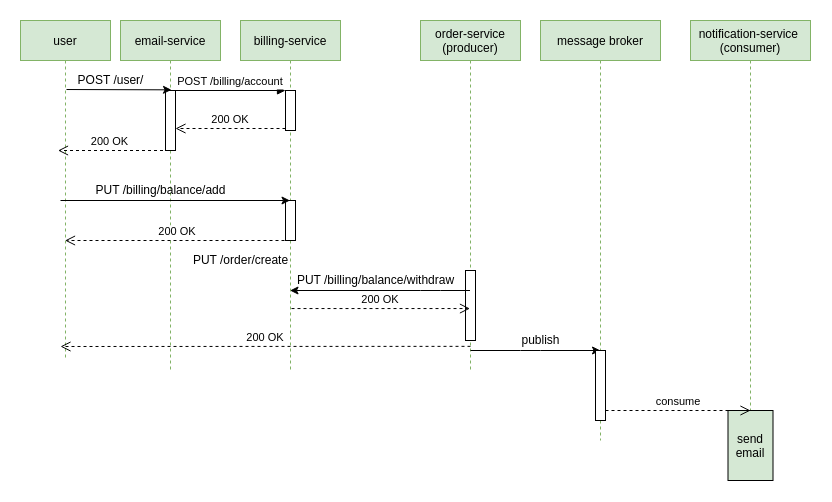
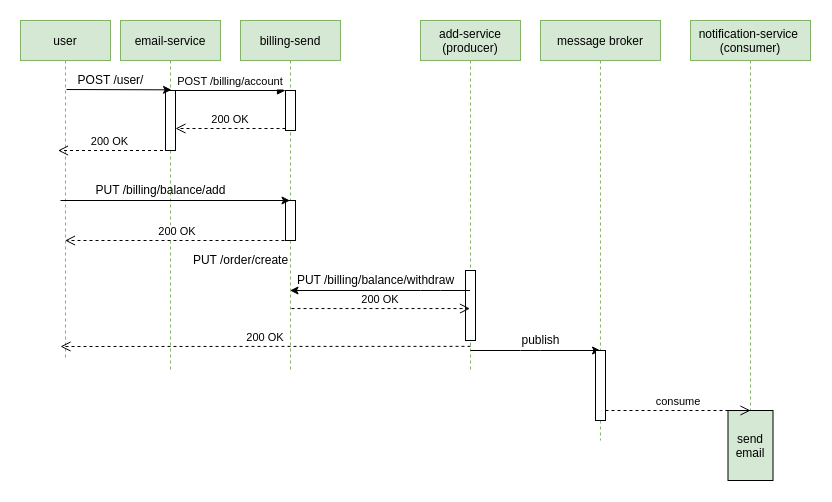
  <mxCell id="0" />
  <mxCell id="1" parent="0" />
  <mxCell id="2" value="email-service" style="shape=umlLifeline;perimeter=lifelinePerimeter;container=1;collapsible=0;recursiveResize=0;rounded=0;shadow=0;strokeWidth=1;fillColor=#d5e8d4;strokeColor=#82b366;" parent="1" vertex="1"><mxGeometry x="120" y="20" width="100" height="350" as="geometry" /></mxCell>
  <mxCell id="3" value="" style="points=[];perimeter=orthogonalPerimeter;rounded=0;shadow=0;strokeWidth=1;" parent="2" vertex="1"><mxGeometry x="45" y="70" width="10" height="60" as="geometry" /></mxCell>
- <mxCell id="4" value="billing-service" style="shape=umlLifeline;perimeter=lifelinePerimeter;container=1;collapsible=0;recursiveResize=0;rounded=0;shadow=0;strokeWidth=1;fillColor=#d5e8d4;strokeColor=#82b366;" parent="1" vertex="1"><mxGeometry x="240" y="20" width="100" height="350" as="geometry" /></mxCell>
+ <mxCell id="4" value="billing-send" style="shape=umlLifeline;perimeter=lifelinePerimeter;container=1;collapsible=0;recursiveResize=0;rounded=0;shadow=0;strokeWidth=1;fillColor=#d5e8d4;strokeColor=#82b366;" parent="1" vertex="1"><mxGeometry x="240" y="20" width="100" height="350" as="geometry" /></mxCell>
  <mxCell id="5" value="" style="points=[];perimeter=orthogonalPerimeter;rounded=0;shadow=0;strokeWidth=1;" parent="4" vertex="1"><mxGeometry x="45" y="70" width="10" height="40" as="geometry" /></mxCell>
  <mxCell id="6" value="" style="points=[];perimeter=orthogonalPerimeter;rounded=0;shadow=0;strokeWidth=1;" vertex="1" parent="4"><mxGeometry x="45" y="180" width="10" height="40" as="geometry" /></mxCell>
  <mxCell id="7" value="200 OK" style="verticalAlign=bottom;endArrow=open;dashed=1;endSize=8;exitX=0;exitY=0.95;shadow=0;strokeWidth=1;" parent="1" source="5" target="3" edge="1"><mxGeometry relative="1" as="geometry"><mxPoint x="275" y="176" as="targetPoint" /></mxGeometry></mxCell>
  <mxCell id="8" value="POST /billing/account" style="verticalAlign=bottom;endArrow=block;entryX=0;entryY=0;shadow=0;strokeWidth=1;" parent="1" source="3" target="5" edge="1"><mxGeometry relative="1" as="geometry"><mxPoint x="275" y="100" as="sourcePoint" /></mxGeometry></mxCell>
  <mxCell id="9" value="notification-service &#10;(consumer)" style="shape=umlLifeline;perimeter=lifelinePerimeter;container=1;collapsible=0;recursiveResize=0;rounded=0;shadow=0;strokeWidth=1;fillColor=#d5e8d4;strokeColor=#82b366;" vertex="1" parent="1"><mxGeometry x="690" y="20" width="120" height="460" as="geometry" /></mxCell>
  <mxCell id="10" value="send&#10;email" style="points=[];perimeter=orthogonalPerimeter;rounded=0;shadow=0;strokeWidth=1;fillColor=#d5e8d4;" vertex="1" parent="9"><mxGeometry x="37.5" y="390" width="45" height="70" as="geometry" /></mxCell>
- <mxCell id="11" value="order-service &#10;(producer)" style="shape=umlLifeline;perimeter=lifelinePerimeter;container=1;collapsible=0;recursiveResize=0;rounded=0;shadow=0;strokeWidth=1;fillColor=#d5e8d4;strokeColor=#82b366;" vertex="1" parent="1"><mxGeometry x="420" y="20" width="100" height="350" as="geometry" /></mxCell>
+ <mxCell id="11" value="add-service &#10;(producer)" style="shape=umlLifeline;perimeter=lifelinePerimeter;container=1;collapsible=0;recursiveResize=0;rounded=0;shadow=0;strokeWidth=1;fillColor=#d5e8d4;strokeColor=#82b366;" vertex="1" parent="1"><mxGeometry x="420" y="20" width="100" height="350" as="geometry" /></mxCell>
  <mxCell id="12" value="" style="points=[];perimeter=orthogonalPerimeter;rounded=0;shadow=0;strokeWidth=1;" vertex="1" parent="11"><mxGeometry x="45" y="250" width="10" height="70" as="geometry" /></mxCell>
  <mxCell id="13" value="user" style="shape=umlLifeline;perimeter=lifelinePerimeter;container=1;collapsible=0;recursiveResize=0;rounded=0;shadow=0;strokeWidth=1;fillColor=#d5e8d4;strokeColor=#82b366;" vertex="1" parent="1"><mxGeometry x="20" y="20" width="90" height="340" as="geometry" /></mxCell>
  <mxCell id="14" value="" style="endArrow=classic;html=1;exitX=0.511;exitY=0.203;exitDx=0;exitDy=0;exitPerimeter=0;entryX=0.6;entryY=-0.011;entryDx=0;entryDy=0;entryPerimeter=0;" edge="1" parent="1" source="13" target="3"><mxGeometry width="50" height="50" relative="1" as="geometry"><mxPoint x="140" y="210" as="sourcePoint" /><mxPoint x="140" y="160" as="targetPoint" /><Array as="points" /></mxGeometry></mxCell>
  <mxCell id="15" value="POST /user/" style="text;html=1;align=center;verticalAlign=middle;resizable=0;points=[];autosize=1;" vertex="1" parent="1"><mxGeometry x="70" y="70" width="80" height="20" as="geometry" /></mxCell>
  <mxCell id="16" value="200 OK" style="verticalAlign=bottom;endArrow=open;dashed=1;endSize=8;exitX=0;exitY=0.95;shadow=0;strokeWidth=1;" edge="1" parent="1"><mxGeometry relative="1" as="geometry"><mxPoint x="57.5" y="150" as="targetPoint" /><mxPoint x="162.5" y="150" as="sourcePoint" /></mxGeometry></mxCell>
  <mxCell id="17" value="" style="endArrow=classic;html=1;exitX=0.51;exitY=0.227;exitDx=0;exitDy=0;exitPerimeter=0;" edge="1" parent="1" target="4"><mxGeometry width="50" height="50" relative="1" as="geometry"><mxPoint x="60" y="200" as="sourcePoint" /><mxPoint x="170" y="201.24" as="targetPoint" /><Array as="points" /></mxGeometry></mxCell>
  <mxCell id="18" value="PUT /billing/balance/add" style="text;html=1;align=center;verticalAlign=middle;resizable=0;points=[];autosize=1;" vertex="1" parent="1"><mxGeometry x="85" y="180" width="150" height="20" as="geometry" /></mxCell>
  <mxCell id="19" value="200 OK" style="verticalAlign=bottom;endArrow=open;dashed=1;endSize=8;exitX=0;exitY=0.95;shadow=0;strokeWidth=1;" edge="1" parent="1" target="13"><mxGeometry relative="1" as="geometry"><mxPoint x="180" y="240" as="targetPoint" /><mxPoint x="290" y="240" as="sourcePoint" /></mxGeometry></mxCell>
  <mxCell id="20" value="PUT /order/create" style="text;html=1;align=center;verticalAlign=middle;resizable=0;points=[];autosize=1;" vertex="1" parent="1"><mxGeometry x="180" y="250" width="120" height="20" as="geometry" /></mxCell>
  <mxCell id="21" value="" style="endArrow=classic;html=1;" edge="1" parent="1" source="11" target="4"><mxGeometry width="50" height="50" relative="1" as="geometry"><mxPoint x="440" y="290" as="sourcePoint" /><mxPoint x="420" y="160" as="targetPoint" /><Array as="points"><mxPoint x="430" y="290" /></Array></mxGeometry></mxCell>
  <mxCell id="22" value="200 OK" style="verticalAlign=bottom;endArrow=open;dashed=1;endSize=8;exitX=0.51;exitY=0.823;shadow=0;strokeWidth=1;exitDx=0;exitDy=0;exitPerimeter=0;" edge="1" parent="1" source="4" target="11"><mxGeometry relative="1" as="geometry"><mxPoint x="440" y="308" as="targetPoint" /><mxPoint x="295" y="310" as="sourcePoint" /></mxGeometry></mxCell>
  <mxCell id="23" value="200 OK" style="verticalAlign=bottom;endArrow=open;dashed=1;endSize=8;exitX=0.5;exitY=0.931;shadow=0;strokeWidth=1;exitDx=0;exitDy=0;exitPerimeter=0;" edge="1" parent="1" source="11"><mxGeometry relative="1" as="geometry"><mxPoint x="60" y="346" as="targetPoint" /><mxPoint x="450.5" y="320" as="sourcePoint" /></mxGeometry></mxCell>
  <mxCell id="24" value="PUT /billing/balance/withdraw" style="text;html=1;align=center;verticalAlign=middle;resizable=0;points=[];autosize=1;" vertex="1" parent="1"><mxGeometry x="290" y="270" width="170" height="20" as="geometry" /></mxCell>
  <mxCell id="25" value="" style="endArrow=classic;html=1;exitX=0.522;exitY=0.724;exitDx=0;exitDy=0;exitPerimeter=0;" edge="1" parent="1"><mxGeometry width="50" height="50" relative="1" as="geometry"><mxPoint x="470" y="350" as="sourcePoint" /><mxPoint x="600" y="350" as="targetPoint" /><Array as="points"><mxPoint x="530" y="350" /></Array></mxGeometry></mxCell>
  <mxCell id="26" value="publish" style="text;html=1;align=center;verticalAlign=middle;resizable=0;points=[];autosize=1;" vertex="1" parent="1"><mxGeometry x="515" y="330" width="50" height="20" as="geometry" /></mxCell>
  <mxCell id="27" value="message broker" style="shape=umlLifeline;perimeter=lifelinePerimeter;container=1;collapsible=0;recursiveResize=0;rounded=0;shadow=0;strokeWidth=1;fillColor=#d5e8d4;strokeColor=#82b366;" vertex="1" parent="1"><mxGeometry x="540" y="20" width="120" height="420" as="geometry" /></mxCell>
  <mxCell id="28" value="consume" style="verticalAlign=bottom;endArrow=open;dashed=1;endSize=8;exitX=0.51;exitY=0.823;shadow=0;strokeWidth=1;exitDx=0;exitDy=0;exitPerimeter=0;" edge="1" parent="1"><mxGeometry relative="1" as="geometry"><mxPoint x="750" y="410" as="targetPoint" /><mxPoint x="605" y="410" as="sourcePoint" /></mxGeometry></mxCell>
  <mxCell id="29" value="" style="points=[];perimeter=orthogonalPerimeter;rounded=0;shadow=0;strokeWidth=1;" vertex="1" parent="1"><mxGeometry x="595" y="350" width="10" height="70" as="geometry" /></mxCell>
